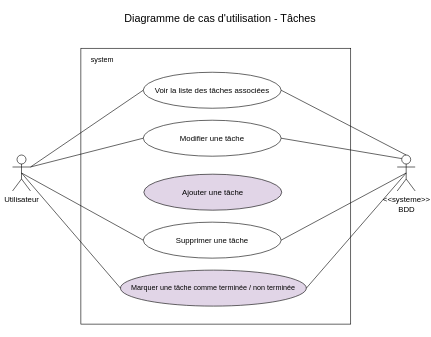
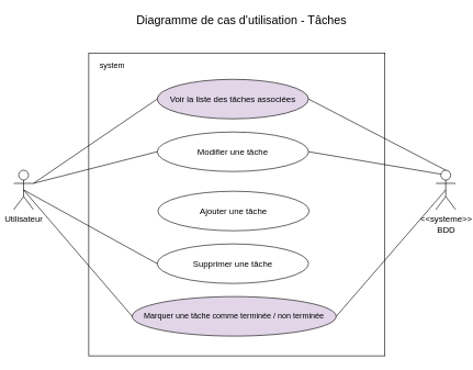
  <mxCell id="0" />
  <mxCell id="1" parent="0" />
  <mxCell id="2" value="" style="whiteSpace=wrap;html=1;" vertex="1" parent="1"><mxGeometry x="134" y="80" width="450" height="460" as="geometry" /></mxCell>
  <mxCell id="3" value="system" style="text;html=1;strokeColor=none;fillColor=none;align=center;verticalAlign=middle;whiteSpace=wrap;rounded=0;" vertex="1" parent="1"><mxGeometry x="150" y="90" width="40" height="20" as="geometry" /></mxCell>
  <mxCell id="4" value="Diagramme de cas d'utilisation - Tâches" style="text;html=1;strokeColor=none;fillColor=none;align=center;verticalAlign=middle;whiteSpace=wrap;rounded=0;fontSize=18;" vertex="1" parent="1"><mxGeometry x="183" y="20" width="367" height="20" as="geometry" /></mxCell>
  <mxCell id="5" value="Utilisateur" style="shape=umlActor;verticalLabelPosition=bottom;labelBackgroundColor=#ffffff;verticalAlign=top;html=1;fontSize=13;" vertex="1" parent="1"><mxGeometry x="20" y="258" width="30" height="60" as="geometry" /></mxCell>
  <mxCell id="6" value="&amp;lt;&amp;lt;systeme&amp;gt;&amp;gt;&lt;br&gt;BDD" style="shape=umlActor;verticalLabelPosition=bottom;labelBackgroundColor=#ffffff;verticalAlign=top;html=1;fontSize=13;" vertex="1" parent="1"><mxGeometry x="661.5" y="258" width="30" height="60" as="geometry" /></mxCell>
- <mxCell id="7" value="Voir la liste des tâches associées" style="ellipse;whiteSpace=wrap;html=1;fontSize=13;" vertex="1" parent="1"><mxGeometry x="238" y="120" width="230" height="60" as="geometry" /></mxCell>
+ <mxCell id="7" value="Voir la liste des tâches associées" style="ellipse;whiteSpace=wrap;html=1;fontSize=13;fillColor=#e1d5e7;" vertex="1" parent="1"><mxGeometry x="238" y="120" width="230" height="60" as="geometry" /></mxCell>
  <mxCell id="8" value="Modifier une tâche" style="ellipse;whiteSpace=wrap;html=1;fontSize=13;" vertex="1" parent="1"><mxGeometry x="238" y="200" width="230" height="60" as="geometry" /></mxCell>
  <mxCell id="9" value="" style="endArrow=none;html=1;fontSize=15;entryX=1;entryY=0.5;entryDx=0;entryDy=0;exitX=0.25;exitY=0.1;exitDx=0;exitDy=0;exitPerimeter=0;" edge="1" parent="1" source="6" target="8"><mxGeometry width="50" height="50" relative="1" as="geometry"><mxPoint x="620" y="270" as="sourcePoint" /><mxPoint x="478" y="393" as="targetPoint" /></mxGeometry></mxCell>
  <mxCell id="10" value="" style="endArrow=none;html=1;fontSize=15;entryX=1;entryY=0.5;entryDx=0;entryDy=0;exitX=0.5;exitY=0;exitDx=0;exitDy=0;exitPerimeter=0;" edge="1" parent="1" source="6" target="7"><mxGeometry width="50" height="50" relative="1" as="geometry"><mxPoint x="657.5" y="339" as="sourcePoint" /><mxPoint x="478" y="280" as="targetPoint" /></mxGeometry></mxCell>
  <mxCell id="11" value="" style="endArrow=none;html=1;fontSize=15;entryX=0;entryY=0.5;entryDx=0;entryDy=0;exitX=1;exitY=0.333;exitDx=0;exitDy=0;exitPerimeter=0;" edge="1" parent="1" source="5" target="7"><mxGeometry width="50" height="50" relative="1" as="geometry"><mxPoint x="10" y="720" as="sourcePoint" /><mxPoint x="60" y="670" as="targetPoint" /></mxGeometry></mxCell>
  <mxCell id="12" value="" style="endArrow=none;html=1;fontSize=15;entryX=0;entryY=0.5;entryDx=0;entryDy=0;exitX=1;exitY=0.333;exitDx=0;exitDy=0;exitPerimeter=0;" edge="1" parent="1" source="5" target="8"><mxGeometry width="50" height="50" relative="1" as="geometry"><mxPoint x="80" y="213" as="sourcePoint" /><mxPoint x="248" y="170" as="targetPoint" /></mxGeometry></mxCell>
- <mxCell id="13" value="Ajouter une tâche" style="ellipse;whiteSpace=wrap;html=1;fontSize=13;fillColor=#e1d5e7;" vertex="1" parent="1"><mxGeometry x="239" y="290" width="230" height="60" as="geometry" /></mxCell>
+ <mxCell id="13" value="Ajouter une tâche" style="ellipse;whiteSpace=wrap;html=1;fontSize=13;" vertex="1" parent="1"><mxGeometry x="239" y="290" width="230" height="60" as="geometry" /></mxCell>
  <mxCell id="14" value="Supprimer une tâche" style="ellipse;whiteSpace=wrap;html=1;fontSize=13;" vertex="1" parent="1"><mxGeometry x="238" y="370" width="230" height="60" as="geometry" /></mxCell>
  <mxCell id="15" value="" style="endArrow=none;html=1;fontSize=15;entryX=0;entryY=0.5;entryDx=0;entryDy=0;exitX=0.5;exitY=0.5;exitDx=0;exitDy=0;exitPerimeter=0;" edge="1" parent="1" source="5" target="14"><mxGeometry width="50" height="50" relative="1" as="geometry"><mxPoint x="45" y="210" as="sourcePoint" /><mxPoint x="249" y="330" as="targetPoint" /></mxGeometry></mxCell>
- <mxCell id="16" value="" style="endArrow=none;html=1;fontSize=15;entryX=0.5;entryY=0.5;entryDx=0;entryDy=0;exitX=1;exitY=0.5;exitDx=0;exitDy=0;entryPerimeter=0;" edge="1" parent="1" source="14" target="6"><mxGeometry width="50" height="50" relative="1" as="geometry"><mxPoint x="479" y="330" as="sourcePoint" /><mxPoint x="671.5" y="200" as="targetPoint" /></mxGeometry></mxCell>
  <mxCell id="17" value="Marquer une tâche comme terminée / non terminée" style="ellipse;whiteSpace=wrap;html=1;fontSize=12;fillColor=#e1d5e7;" vertex="1" parent="1"><mxGeometry x="200" y="450" width="310" height="60" as="geometry" /></mxCell>
  <mxCell id="18" value="" style="endArrow=none;html=1;fontSize=15;entryX=0.5;entryY=0.5;entryDx=0;entryDy=0;exitX=1;exitY=0.5;exitDx=0;exitDy=0;entryPerimeter=0;" edge="1" parent="1" source="17" target="6"><mxGeometry width="50" height="50" relative="1" as="geometry"><mxPoint x="478" y="410" as="sourcePoint" /><mxPoint x="686.5" y="264" as="targetPoint" /></mxGeometry></mxCell>
  <mxCell id="19" value="" style="endArrow=none;html=1;fontSize=15;entryX=0;entryY=0.5;entryDx=0;entryDy=0;exitX=0.5;exitY=0.5;exitDx=0;exitDy=0;exitPerimeter=0;" edge="1" parent="1" source="5" target="17"><mxGeometry width="50" height="50" relative="1" as="geometry"><mxPoint x="45" y="264" as="sourcePoint" /><mxPoint x="248" y="410" as="targetPoint" /></mxGeometry></mxCell>
